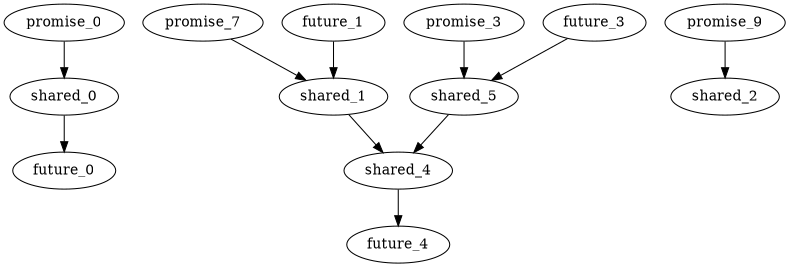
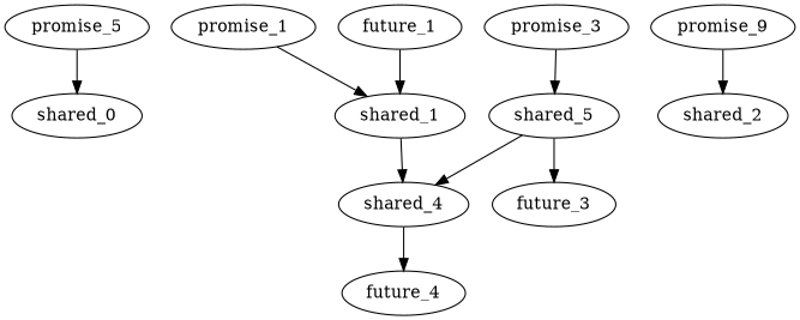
  digraph {
-   promise_0
+   promise_0 [label=promise_5]
    shared_0
-   future_0
    shared_4
    future_4
-   promise_1 [label=promise_7]
+   promise_1
    shared_1
    future_1
    n9 [label=promise_9]
    shared_2
    n11 [label=shared_5]
    promise_3
    future_3
    promise_0 -> shared_0
-   shared_0 -> future_0
    shared_4 -> future_4
    promise_1 -> shared_1
    shared_1 -> shared_4
    future_1 -> shared_1
    n9 -> shared_2
    n11 -> shared_4
-   future_3 -> n11
+   n11 -> future_3
    promise_3 -> n11
  }
